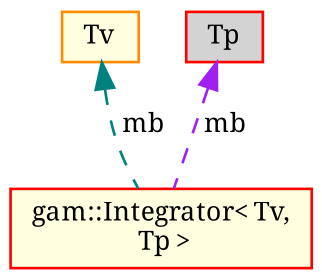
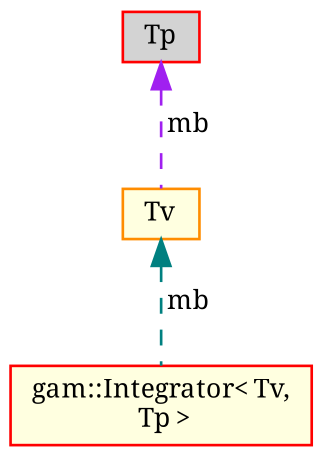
  digraph {
    fontname="Noto Serif"
    node [color=red fillcolor=lightyellow fontname="Noto Serif" fontsize=10 shape=record style=filled]
    edge [dir=back fontname="Noto Serif" fontsize=10 labelfontname="FreeSans.ttf" labelfontsize=10 style=dashed]
    n1 [fontcolor=black height=0.2 label="gam::Integrator\< Tv,\l Tp \>" width=0.4]
    n2 [color=darkorange height=0.2 label=Tv width=0.4]
    n3 [fillcolor=lightgrey height=0.2 label=Tp width=0.4]
    n2 -> n1 [color=teal label=" mb"]
-   n3 -> n1 [color=purple label=" mb"]
+   n3 -> n2 [color=purple label=" mb"]
  }
